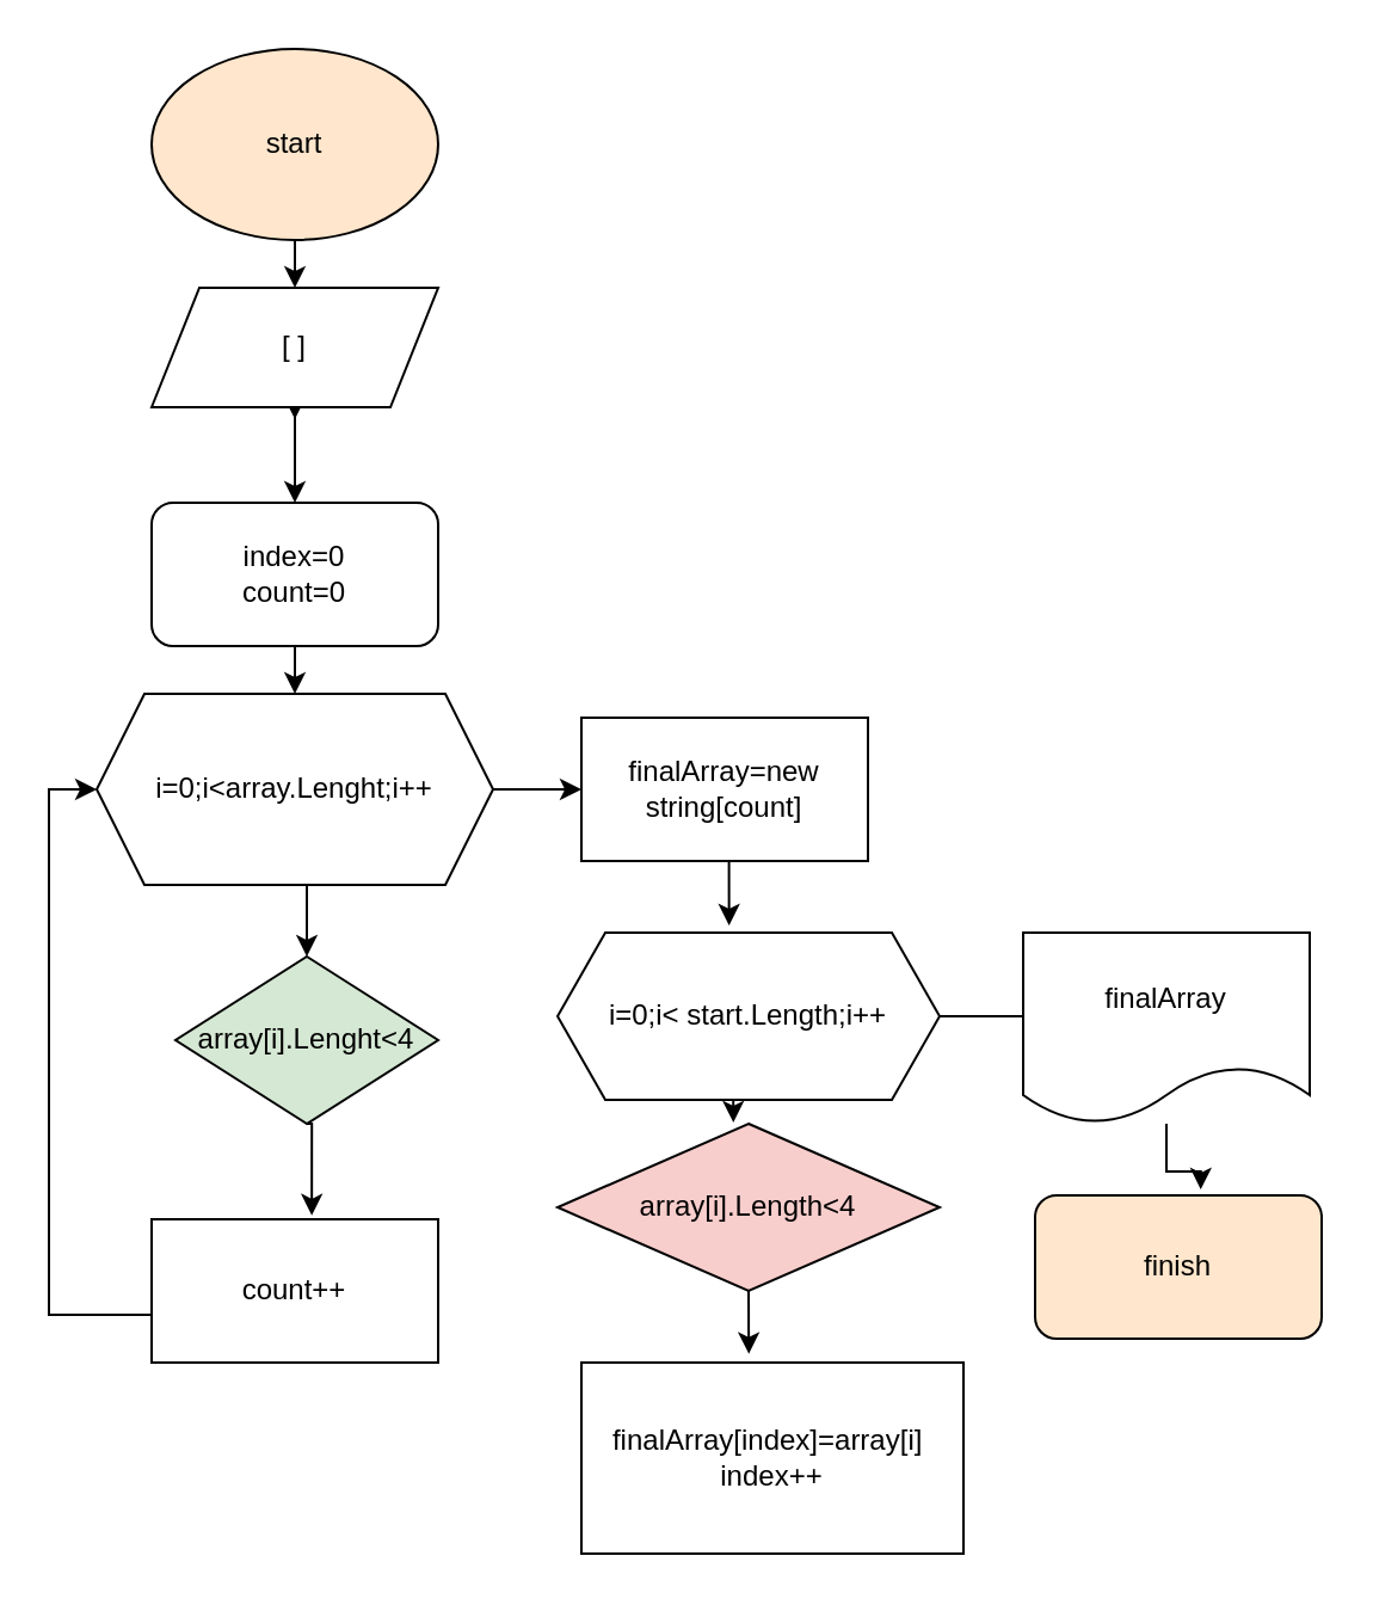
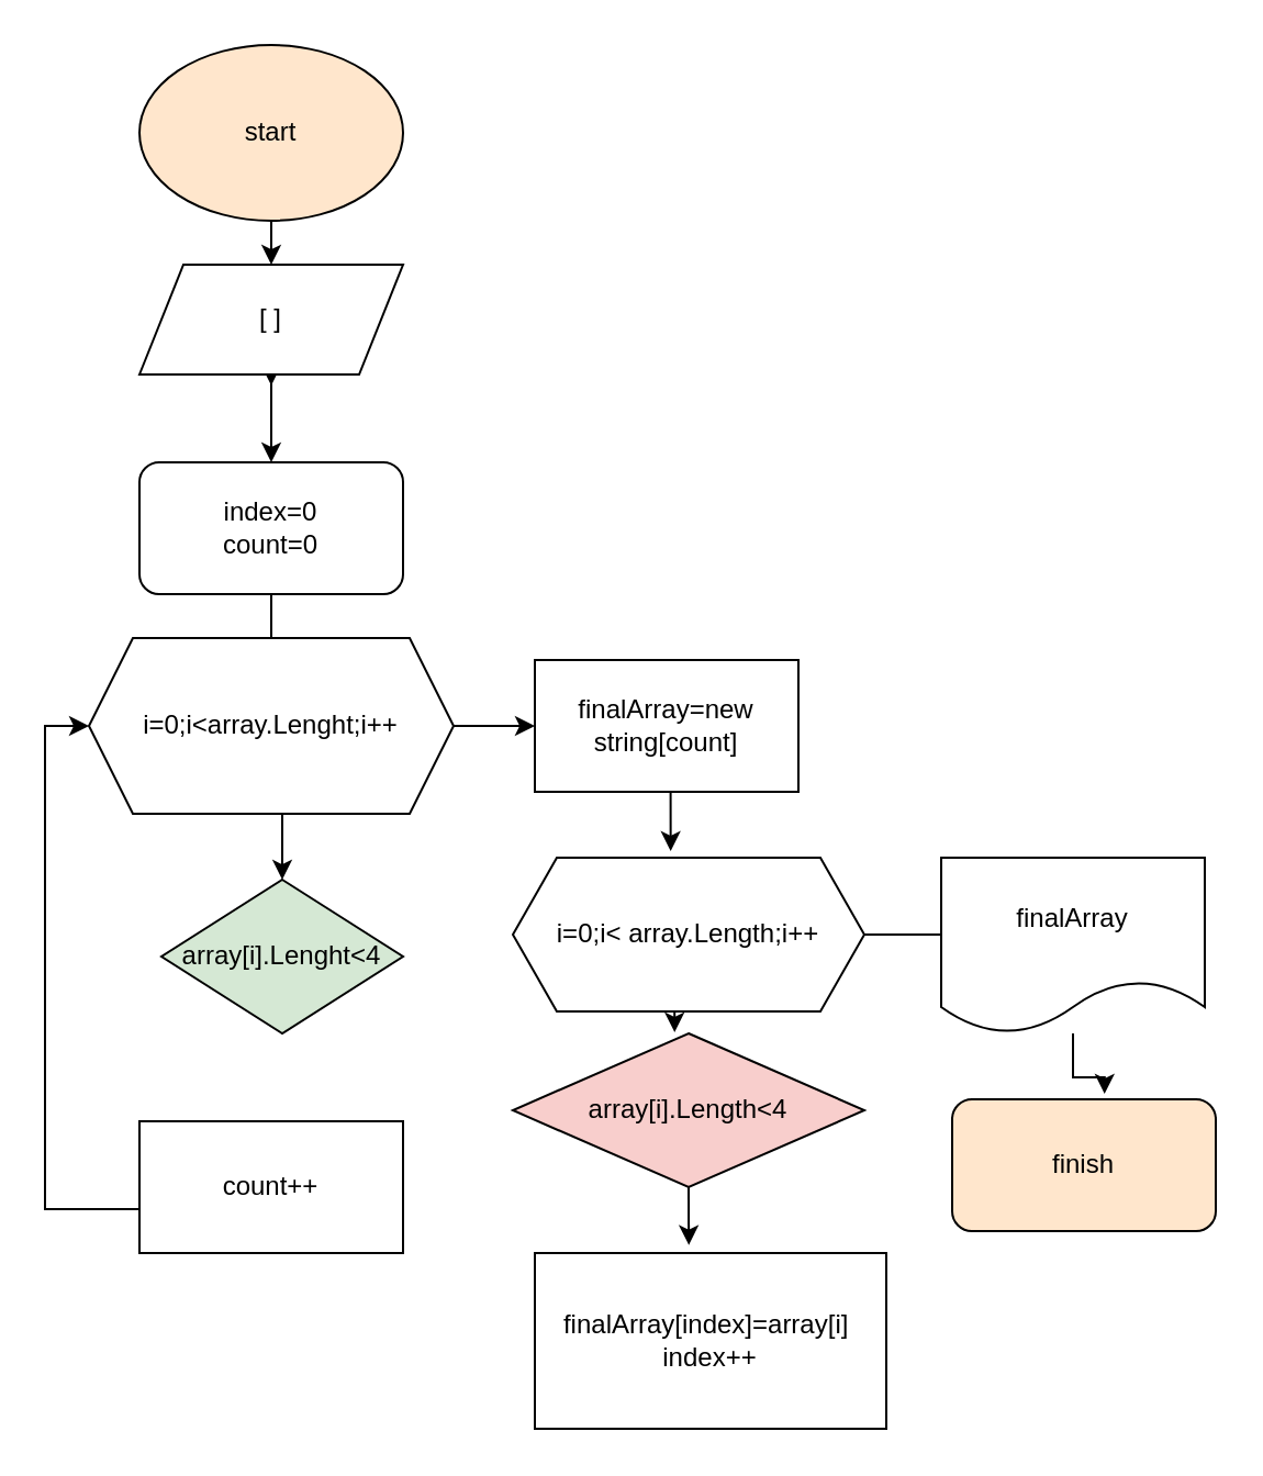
  <mxCell id="0" />
  <mxCell id="1" parent="0" />
  <mxCell id="2" style="edgeStyle=orthogonalEdgeStyle;rounded=0;orthogonalLoop=1;jettySize=auto;html=1;exitX=0.5;exitY=1;exitDx=0;exitDy=0;entryX=0.5;entryY=0;entryDx=0;entryDy=0;" edge="1" parent="1" source="3" target="6"><mxGeometry relative="1" as="geometry" /></mxCell>
  <mxCell id="3" value="start" style="ellipse;whiteSpace=wrap;html=1;fillColor=#ffe6cc;" vertex="1" parent="1"><mxGeometry x="63" y="20" width="120" height="80" as="geometry" /></mxCell>
  <mxCell id="4" style="edgeStyle=orthogonalEdgeStyle;rounded=0;orthogonalLoop=1;jettySize=auto;html=1;exitX=0.5;exitY=1;exitDx=0;exitDy=0;" edge="1" parent="1" source="6"><mxGeometry relative="1" as="geometry"><mxPoint x="123" y="175" as="targetPoint" /></mxGeometry></mxCell>
  <mxCell id="5" style="edgeStyle=orthogonalEdgeStyle;rounded=0;orthogonalLoop=1;jettySize=auto;html=1;entryX=0.5;entryY=0;entryDx=0;entryDy=0;" edge="1" parent="1" source="6" target="8"><mxGeometry relative="1" as="geometry" /></mxCell>
  <mxCell id="6" value="[ ]" style="shape=parallelogram;perimeter=parallelogramPerimeter;whiteSpace=wrap;html=1;fixedSize=1;" vertex="1" parent="1"><mxGeometry x="63" y="120" width="120" height="50" as="geometry" /></mxCell>
- <mxCell id="7" style="edgeStyle=orthogonalEdgeStyle;rounded=0;orthogonalLoop=1;jettySize=auto;html=1;exitX=0.5;exitY=1;exitDx=0;exitDy=0;entryX=0.5;entryY=0;entryDx=0;entryDy=0;" edge="1" parent="1" source="8" target="11"><mxGeometry relative="1" as="geometry" /></mxCell>
+ <mxCell id="7" style="edgeStyle=orthogonalEdgeStyle;rounded=0;orthogonalLoop=1;jettySize=auto;html=1;exitX=0.5;exitY=1;exitDx=0;exitDy=0;entryX=0.5;entryY=0;entryDx=0;entryDy=0;endArrow=none;" edge="1" parent="1" source="8" target="11"><mxGeometry relative="1" as="geometry" /></mxCell>
  <mxCell id="8" value="index=0&lt;br&gt;count=0" style="rounded=1;whiteSpace=wrap;html=1;" vertex="1" parent="1"><mxGeometry x="63" y="210" width="120" height="60" as="geometry" /></mxCell>
  <mxCell id="9" style="edgeStyle=orthogonalEdgeStyle;rounded=0;orthogonalLoop=1;jettySize=auto;html=1;exitX=0.5;exitY=1;exitDx=0;exitDy=0;entryX=0.5;entryY=0;entryDx=0;entryDy=0;" edge="1" parent="1" source="11" target="13"><mxGeometry relative="1" as="geometry" /></mxCell>
  <mxCell id="10" style="edgeStyle=orthogonalEdgeStyle;rounded=0;orthogonalLoop=1;jettySize=auto;html=1;exitX=1;exitY=0.5;exitDx=0;exitDy=0;entryX=0;entryY=0.5;entryDx=0;entryDy=0;" edge="1" parent="1" source="11" target="17"><mxGeometry relative="1" as="geometry" /></mxCell>
  <mxCell id="11" value="i=0;i&amp;lt;array.Lenght;i++" style="shape=hexagon;perimeter=hexagonPerimeter2;whiteSpace=wrap;html=1;fixedSize=1;" vertex="1" parent="1"><mxGeometry x="40" y="290" width="166" height="80" as="geometry" /></mxCell>
- <mxCell id="12" style="edgeStyle=orthogonalEdgeStyle;rounded=0;orthogonalLoop=1;jettySize=auto;html=1;exitX=0.5;exitY=1;exitDx=0;exitDy=0;entryX=0.559;entryY=-0.027;entryDx=0;entryDy=0;entryPerimeter=0;" edge="1" parent="1" source="13" target="15"><mxGeometry relative="1" as="geometry" /></mxCell>
  <mxCell id="13" value="array[i].Lenght&amp;lt;4" style="rhombus;whiteSpace=wrap;html=1;fillColor=#d5e8d4;" vertex="1" parent="1"><mxGeometry x="73" y="400" width="110" height="70" as="geometry" /></mxCell>
  <mxCell id="14" style="edgeStyle=orthogonalEdgeStyle;rounded=0;orthogonalLoop=1;jettySize=auto;html=1;entryX=0;entryY=0.5;entryDx=0;entryDy=0;" edge="1" parent="1" source="15" target="11"><mxGeometry relative="1" as="geometry"><Array as="points"><mxPoint x="20" y="550" /><mxPoint x="20" y="330" /></Array></mxGeometry></mxCell>
  <mxCell id="15" value="count++" style="rounded=0;whiteSpace=wrap;html=1;" vertex="1" parent="1"><mxGeometry x="63" y="510" width="120" height="60" as="geometry" /></mxCell>
  <mxCell id="16" style="edgeStyle=orthogonalEdgeStyle;rounded=0;orthogonalLoop=1;jettySize=auto;html=1;exitX=0.5;exitY=1;exitDx=0;exitDy=0;entryX=0.449;entryY=-0.043;entryDx=0;entryDy=0;entryPerimeter=0;" edge="1" parent="1" source="17" target="20"><mxGeometry relative="1" as="geometry" /></mxCell>
  <mxCell id="17" value="finalArray=new string[count]" style="rounded=0;whiteSpace=wrap;html=1;" vertex="1" parent="1"><mxGeometry x="243" y="300" width="120" height="60" as="geometry" /></mxCell>
  <mxCell id="18" style="edgeStyle=orthogonalEdgeStyle;rounded=0;orthogonalLoop=1;jettySize=auto;html=1;exitX=0.5;exitY=1;exitDx=0;exitDy=0;entryX=0.46;entryY=-0.008;entryDx=0;entryDy=0;entryPerimeter=0;" edge="1" parent="1" source="20" target="22"><mxGeometry relative="1" as="geometry" /></mxCell>
  <mxCell id="19" style="edgeStyle=orthogonalEdgeStyle;rounded=0;orthogonalLoop=1;jettySize=auto;html=1;entryX=0.083;entryY=0.438;entryDx=0;entryDy=0;entryPerimeter=0;" edge="1" parent="1" source="20" target="25"><mxGeometry relative="1" as="geometry" /></mxCell>
- <mxCell id="20" value="i=0;i&amp;lt; start.Length;i++" style="shape=hexagon;perimeter=hexagonPerimeter2;whiteSpace=wrap;html=1;fixedSize=1;" vertex="1" parent="1"><mxGeometry x="233" y="390" width="160" height="70" as="geometry" /></mxCell>
+ <mxCell id="20" value="i=0;i&amp;lt; array.Length;i++" style="shape=hexagon;perimeter=hexagonPerimeter2;whiteSpace=wrap;html=1;fixedSize=1;" vertex="1" parent="1"><mxGeometry x="233" y="390" width="160" height="70" as="geometry" /></mxCell>
  <mxCell id="21" style="edgeStyle=orthogonalEdgeStyle;rounded=0;orthogonalLoop=1;jettySize=auto;html=1;exitX=0.5;exitY=1;exitDx=0;exitDy=0;entryX=0.438;entryY=-0.046;entryDx=0;entryDy=0;entryPerimeter=0;" edge="1" parent="1" source="22" target="23"><mxGeometry relative="1" as="geometry" /></mxCell>
  <mxCell id="22" value="array[i].Length&amp;lt;4" style="rhombus;whiteSpace=wrap;html=1;fillColor=#f8cecc;" vertex="1" parent="1"><mxGeometry x="233" y="470" width="160" height="70" as="geometry" /></mxCell>
  <mxCell id="23" value="finalArray[index]=array[i]&amp;nbsp;&lt;br&gt;index++" style="rounded=0;whiteSpace=wrap;html=1;" vertex="1" parent="1"><mxGeometry x="243" y="570" width="160" height="80" as="geometry" /></mxCell>
  <mxCell id="24" style="edgeStyle=orthogonalEdgeStyle;rounded=0;orthogonalLoop=1;jettySize=auto;html=1;entryX=0.578;entryY=-0.042;entryDx=0;entryDy=0;entryPerimeter=0;" edge="1" parent="1" source="25" target="26"><mxGeometry relative="1" as="geometry" /></mxCell>
  <mxCell id="25" value="finalArray" style="shape=document;whiteSpace=wrap;html=1;boundedLbl=1;" vertex="1" parent="1"><mxGeometry x="428" y="390" width="120" height="80" as="geometry" /></mxCell>
  <mxCell id="26" value="finish" style="rounded=1;whiteSpace=wrap;html=1;fillColor=#ffe6cc;" vertex="1" parent="1"><mxGeometry x="433" y="500" width="120" height="60" as="geometry" /></mxCell>
